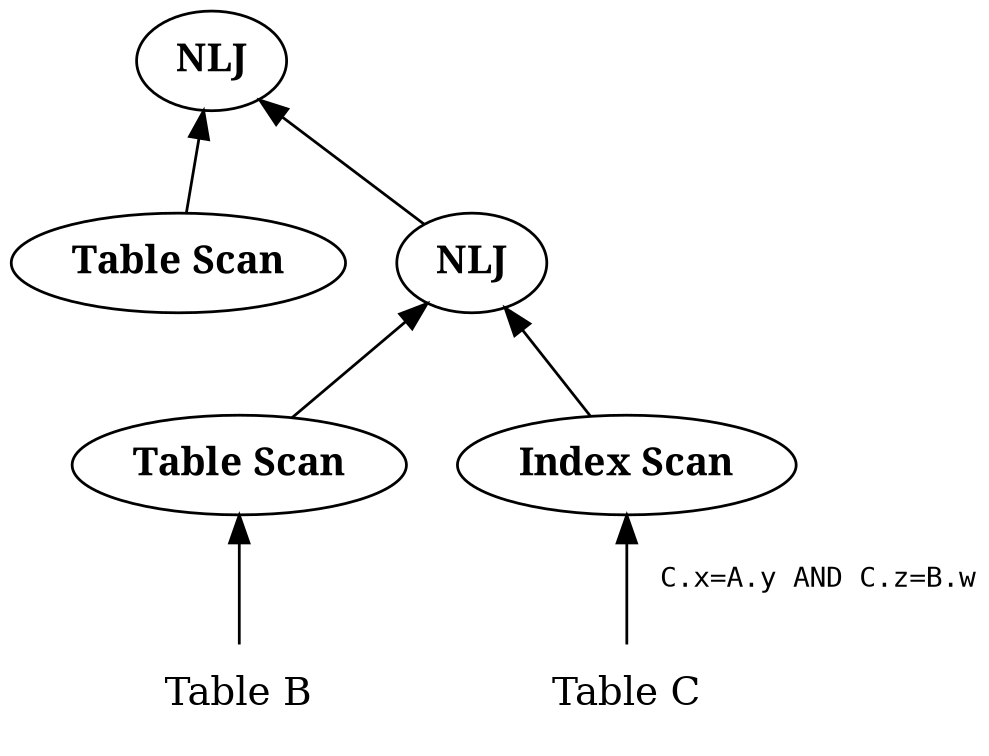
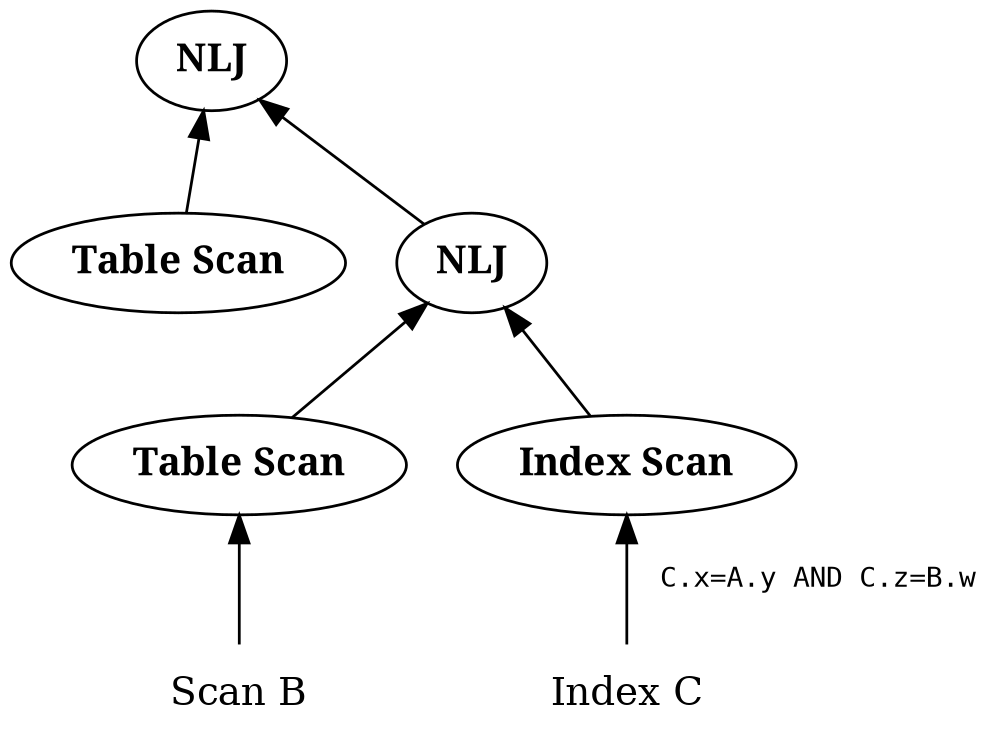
  digraph {
    rankdir=BT
    node [fontname=bold]
    n1 [label=NLJ]
    n2 [label="Table Scan"]
    n3 [label=NLJ]
    n4 [label="Table Scan"]
-   n5 [label="Table B" shape=none fontname=""]
+   n5 [label="Scan B" shape=none fontname=""]
    n6 [label="Index Scan"]
-   n7 [label="Table C" shape=none fontname=""]
+   n7 [label="Index C" shape=none fontname=""]
    n2 -> n1
    n3 -> n1
    n4 -> n3
    n5 -> n4
    n6 -> n3
    n7 -> n6 [fontname=monospace fontsize=10 label="  C.x=A.y AND C.z=B.w"]
  }
